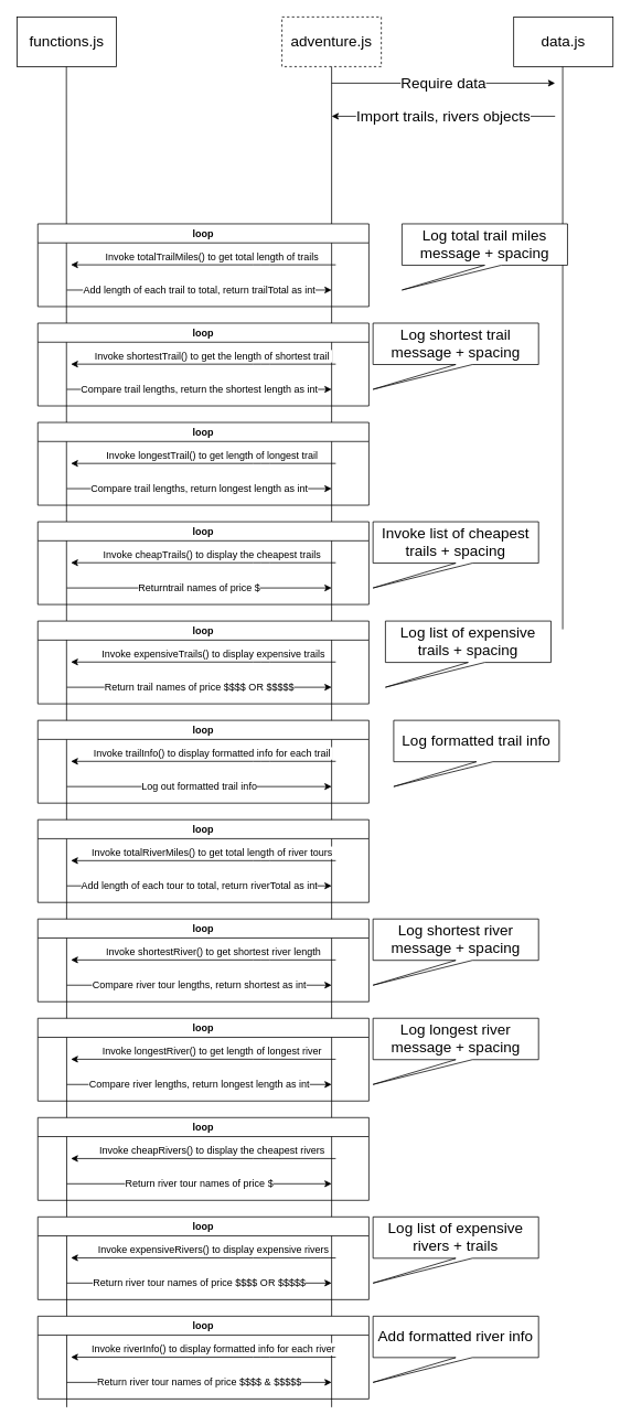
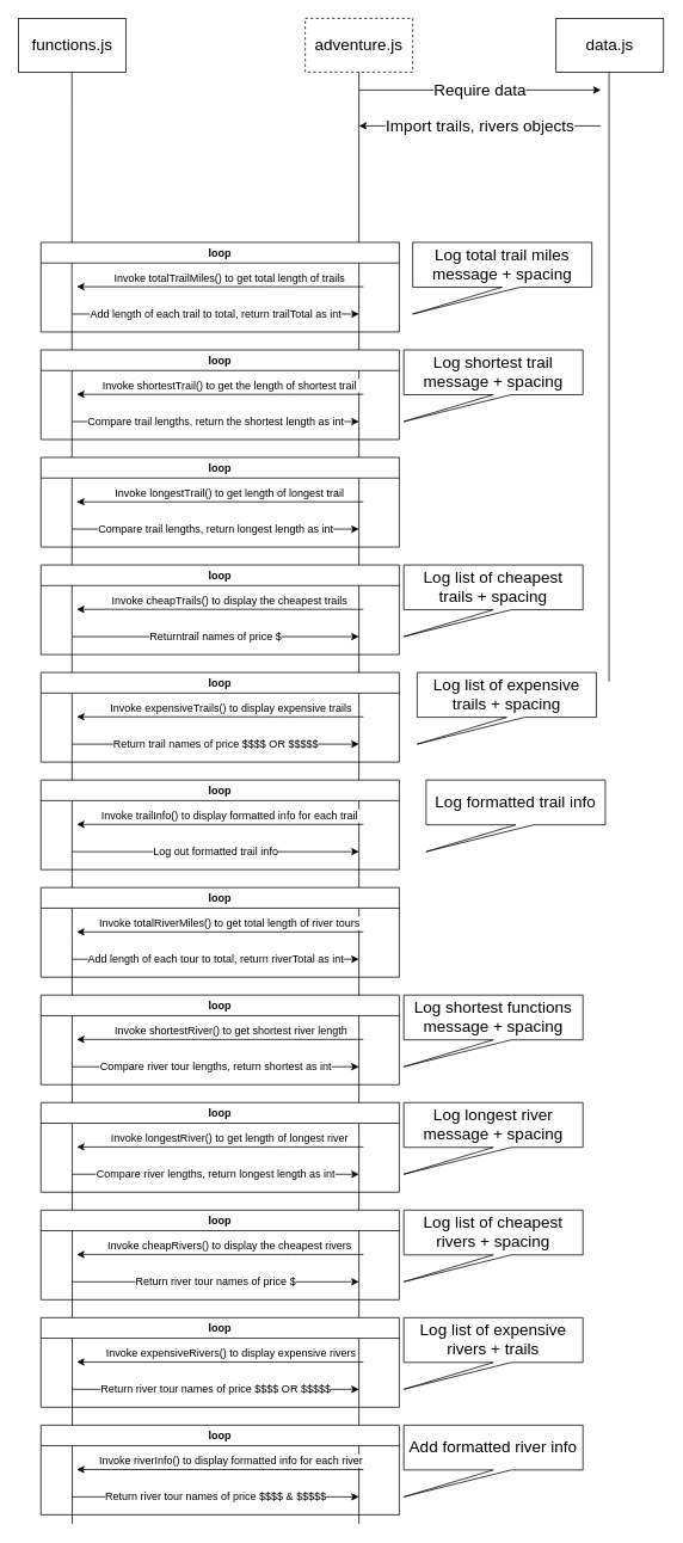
  <mxCell id="0" />
  <mxCell id="1" parent="0" />
  <mxCell id="2" value="&lt;font style=&quot;font-size: 18px;&quot;&gt;functions.js&lt;/font&gt;" style="font-size=24;rounded=0;whiteSpace=wrap;html=1;" vertex="1" parent="1"><mxGeometry y="20" width="120" height="60" as="geometry" x="20" /></mxCell>
  <mxCell id="3" value="&lt;font style=&quot;font-size: 18px;&quot;&gt;adventure.js&lt;/font&gt;" style="rounded=0;whiteSpace=wrap;html=1;dashed=1;" vertex="1" parent="1"><mxGeometry x="340" y="20" width="120" height="60" as="geometry" /></mxCell>
  <mxCell id="4" value="&lt;font style=&quot;font-size: 18px;&quot;&gt;data.js&lt;/font&gt;" style="rounded=0;whiteSpace=wrap;html=1;" vertex="1" parent="1"><mxGeometry x="620" y="20" width="120" height="60" as="geometry" /></mxCell>
  <mxCell id="5" value="" style="endArrow=none;html=1;fontSize=18;entryX=0.5;entryY=1;entryDx=0;entryDy=0;" edge="1" parent="1" target="3"><mxGeometry width="50" height="50" relative="1" as="geometry"><mxPoint x="400" y="1700" as="sourcePoint" /><mxPoint x="470" y="380" as="targetPoint" /></mxGeometry></mxCell>
  <mxCell id="6" value="" style="endArrow=none;html=1;fontSize=18;entryX=0.5;entryY=1;entryDx=0;entryDy=0;" edge="1" parent="1"><mxGeometry width="50" height="50" relative="1" as="geometry"><mxPoint x="80" y="1700" as="sourcePoint" /><mxPoint x="79.52" y="80" as="targetPoint" /></mxGeometry></mxCell>
  <mxCell id="7" value="" style="endArrow=none;html=1;fontSize=18;entryX=0.5;entryY=1;entryDx=0;entryDy=0;" edge="1" parent="1"><mxGeometry width="50" height="50" relative="1" as="geometry"><mxPoint x="679.17" y="760" as="sourcePoint" /><mxPoint x="679.17" y="80" as="targetPoint" /></mxGeometry></mxCell>
  <mxCell id="8" value="Require data" style="endArrow=classic;html=1;fontSize=18;" edge="1" parent="1"><mxGeometry width="50" height="50" relative="1" as="geometry"><mxPoint x="400" y="100" as="sourcePoint" /><mxPoint x="670" y="100" as="targetPoint" /></mxGeometry></mxCell>
  <mxCell id="9" value="Import trails, rivers objects" style="endArrow=classic;html=1;fontSize=18;" edge="1" parent="1"><mxGeometry width="50" height="50" relative="1" as="geometry"><mxPoint x="670" y="140" as="sourcePoint" /><mxPoint x="400" y="140" as="targetPoint" /></mxGeometry></mxCell>
  <mxCell id="10" value="loop" style="swimlane;whiteSpace=wrap;html=1;fontSize=12;" vertex="1" parent="1"><mxGeometry x="45" y="270" width="400" height="100" as="geometry" /></mxCell>
  <mxCell id="11" value="" style="endArrow=classic;html=1;fontSize=18;startArrow=none;" edge="1" parent="10"><mxGeometry width="50" height="50" relative="1" as="geometry"><mxPoint x="360" y="49.52" as="sourcePoint" /><mxPoint x="40" y="49.52" as="targetPoint" /><Array as="points"><mxPoint x="270" y="49.52" /></Array></mxGeometry></mxCell>
  <mxCell id="12" value="Invoke totalTrailMiles() to get total length of trails&amp;nbsp;" style="edgeLabel;html=1;align=center;verticalAlign=middle;resizable=0;points=[];fontSize=12;" vertex="1" connectable="0" parent="11"><mxGeometry x="0.021" y="1" relative="1" as="geometry"><mxPoint x="14" y="-11" as="offset" /></mxGeometry></mxCell>
  <mxCell id="13" value="Add length of each trail to total, return trailTotal as int" style="endArrow=classic;html=1;fontSize=12;" edge="1" parent="1"><mxGeometry width="50" height="50" relative="1" as="geometry"><mxPoint x="80" y="350" as="sourcePoint" /><mxPoint x="400" y="350" as="targetPoint" /></mxGeometry></mxCell>
  <mxCell id="14" value="loop" style="swimlane;whiteSpace=wrap;html=1;fontSize=12;" vertex="1" parent="1"><mxGeometry x="45" y="390" width="400" height="100" as="geometry" /></mxCell>
  <mxCell id="15" value="" style="endArrow=classic;html=1;fontSize=18;startArrow=none;" edge="1" parent="14"><mxGeometry width="50" height="50" relative="1" as="geometry"><mxPoint x="360" y="49.52" as="sourcePoint" /><mxPoint x="40" y="49.52" as="targetPoint" /><Array as="points"><mxPoint x="270" y="49.52" /></Array></mxGeometry></mxCell>
  <mxCell id="16" value="Invoke shortestTrail() to get the length of shortest trail&amp;nbsp;" style="edgeLabel;html=1;align=center;verticalAlign=middle;resizable=0;points=[];fontSize=12;" vertex="1" connectable="0" parent="15"><mxGeometry x="0.021" y="1" relative="1" as="geometry"><mxPoint x="14" y="-11" as="offset" /></mxGeometry></mxCell>
  <mxCell id="17" value="Compare trail lengths, return the shortest length as int" style="endArrow=classic;html=1;fontSize=12;" edge="1" parent="1"><mxGeometry width="50" height="50" relative="1" as="geometry"><mxPoint x="80" y="470" as="sourcePoint" /><mxPoint x="400" y="470" as="targetPoint" /></mxGeometry></mxCell>
  <mxCell id="18" value="loop" style="swimlane;whiteSpace=wrap;html=1;fontSize=12;" vertex="1" parent="1"><mxGeometry x="45" y="510" width="400" height="100" as="geometry" /></mxCell>
  <mxCell id="19" value="" style="endArrow=classic;html=1;fontSize=18;startArrow=none;" edge="1" parent="18"><mxGeometry width="50" height="50" relative="1" as="geometry"><mxPoint x="360" y="49.52" as="sourcePoint" /><mxPoint x="40" y="49.52" as="targetPoint" /><Array as="points"><mxPoint x="270" y="49.52" /></Array></mxGeometry></mxCell>
  <mxCell id="20" value="Invoke longestTrail() to get length of longest trail&amp;nbsp;" style="edgeLabel;html=1;align=center;verticalAlign=middle;resizable=0;points=[];fontSize=12;" vertex="1" connectable="0" parent="19"><mxGeometry x="0.021" y="1" relative="1" as="geometry"><mxPoint x="14" y="-11" as="offset" /></mxGeometry></mxCell>
  <mxCell id="21" value="Compare trail lengths, return longest length as int" style="endArrow=classic;html=1;fontSize=12;" edge="1" parent="1"><mxGeometry width="50" height="50" relative="1" as="geometry"><mxPoint x="80" y="590" as="sourcePoint" /><mxPoint x="400" y="590" as="targetPoint" /></mxGeometry></mxCell>
  <mxCell id="22" value="loop" style="swimlane;whiteSpace=wrap;html=1;fontSize=12;" vertex="1" parent="1"><mxGeometry x="45" y="990" width="400" height="100" as="geometry" /></mxCell>
  <mxCell id="23" value="" style="endArrow=classic;html=1;fontSize=18;startArrow=none;" edge="1" parent="22"><mxGeometry width="50" height="50" relative="1" as="geometry"><mxPoint x="360" y="49.52" as="sourcePoint" /><mxPoint x="40" y="49.52" as="targetPoint" /><Array as="points"><mxPoint x="270" y="49.52" /></Array></mxGeometry></mxCell>
  <mxCell id="24" value="Invoke totalRiverMiles() to get total length of river tours&amp;nbsp;" style="edgeLabel;html=1;align=center;verticalAlign=middle;resizable=0;points=[];fontSize=12;" vertex="1" connectable="0" parent="23"><mxGeometry x="0.021" y="1" relative="1" as="geometry"><mxPoint x="14" y="-11" as="offset" /></mxGeometry></mxCell>
  <mxCell id="25" value="Add length of each tour to total, return riverTotal as int" style="endArrow=classic;html=1;fontSize=12;" edge="1" parent="1"><mxGeometry width="50" height="50" relative="1" as="geometry"><mxPoint x="80" y="1070" as="sourcePoint" /><mxPoint x="400" y="1070" as="targetPoint" /></mxGeometry></mxCell>
  <mxCell id="26" value="loop" style="swimlane;whiteSpace=wrap;html=1;fontSize=12;" vertex="1" parent="1"><mxGeometry x="45" y="1110" width="400" height="100" as="geometry" /></mxCell>
  <mxCell id="27" value="" style="endArrow=classic;html=1;fontSize=18;startArrow=none;" edge="1" parent="26"><mxGeometry width="50" height="50" relative="1" as="geometry"><mxPoint x="360" y="49.52" as="sourcePoint" /><mxPoint x="40" y="49.52" as="targetPoint" /><Array as="points"><mxPoint x="270" y="49.52" /></Array></mxGeometry></mxCell>
  <mxCell id="28" value="Invoke shortestRiver() to get shortest river length" style="edgeLabel;html=1;align=center;verticalAlign=middle;resizable=0;points=[];fontSize=12;" vertex="1" connectable="0" parent="27"><mxGeometry x="0.021" y="1" relative="1" as="geometry"><mxPoint x="14" y="-11" as="offset" /></mxGeometry></mxCell>
  <mxCell id="29" value="Compare river tour lengths, return shortest as int" style="endArrow=classic;html=1;fontSize=12;" edge="1" parent="1"><mxGeometry width="50" height="50" relative="1" as="geometry"><mxPoint x="80" y="1190" as="sourcePoint" /><mxPoint x="400" y="1190" as="targetPoint" /></mxGeometry></mxCell>
  <mxCell id="30" value="loop" style="swimlane;whiteSpace=wrap;html=1;fontSize=12;" vertex="1" parent="1"><mxGeometry x="45" y="1230" width="400" height="100" as="geometry" /></mxCell>
  <mxCell id="31" value="" style="endArrow=classic;html=1;fontSize=18;startArrow=none;" edge="1" parent="30"><mxGeometry width="50" height="50" relative="1" as="geometry"><mxPoint x="360" y="49.52" as="sourcePoint" /><mxPoint x="40" y="49.52" as="targetPoint" /><Array as="points"><mxPoint x="270" y="49.52" /></Array></mxGeometry></mxCell>
  <mxCell id="32" value="Invoke longestRiver() to get length of longest river&amp;nbsp;" style="edgeLabel;html=1;align=center;verticalAlign=middle;resizable=0;points=[];fontSize=12;" vertex="1" connectable="0" parent="31"><mxGeometry x="0.021" y="1" relative="1" as="geometry"><mxPoint x="14" y="-11" as="offset" /></mxGeometry></mxCell>
  <mxCell id="33" value="Compare river lengths, return longest length as int" style="endArrow=classic;html=1;fontSize=12;" edge="1" parent="1"><mxGeometry width="50" height="50" relative="1" as="geometry"><mxPoint x="80" y="1310" as="sourcePoint" /><mxPoint x="400" y="1310" as="targetPoint" /></mxGeometry></mxCell>
  <mxCell id="34" value="loop" style="swimlane;whiteSpace=wrap;html=1;fontSize=12;" vertex="1" parent="1"><mxGeometry x="45" y="630" width="400" height="100" as="geometry" /></mxCell>
  <mxCell id="35" value="" style="endArrow=classic;html=1;fontSize=18;startArrow=none;" edge="1" parent="34"><mxGeometry width="50" height="50" relative="1" as="geometry"><mxPoint x="360" y="49.52" as="sourcePoint" /><mxPoint x="40" y="49.52" as="targetPoint" /><Array as="points"><mxPoint x="270" y="49.52" /></Array></mxGeometry></mxCell>
  <mxCell id="36" value="Invoke cheapTrails() to display the cheapest trails&amp;nbsp;" style="edgeLabel;html=1;align=center;verticalAlign=middle;resizable=0;points=[];fontSize=12;" vertex="1" connectable="0" parent="35"><mxGeometry x="0.021" y="1" relative="1" as="geometry"><mxPoint x="14" y="-11" as="offset" /></mxGeometry></mxCell>
  <mxCell id="37" value="Returntrail names of price $" style="endArrow=classic;html=1;fontSize=12;" edge="1" parent="1"><mxGeometry width="50" height="50" relative="1" as="geometry"><mxPoint x="80" y="710" as="sourcePoint" /><mxPoint x="400" y="710" as="targetPoint" /><mxPoint as="offset" /></mxGeometry></mxCell>
  <mxCell id="38" value="loop" style="swimlane;whiteSpace=wrap;html=1;fontSize=12;" vertex="1" parent="1"><mxGeometry x="45" y="750" width="400" height="100" as="geometry" /></mxCell>
  <mxCell id="39" value="" style="endArrow=classic;html=1;fontSize=18;startArrow=none;" edge="1" parent="38"><mxGeometry width="50" height="50" relative="1" as="geometry"><mxPoint x="360" y="49.52" as="sourcePoint" /><mxPoint x="40" y="49.52" as="targetPoint" /><Array as="points"><mxPoint x="270" y="49.52" /></Array></mxGeometry></mxCell>
  <mxCell id="40" value="Invoke expensiveTrails() to display expensive trails" style="edgeLabel;html=1;align=center;verticalAlign=middle;resizable=0;points=[];fontSize=12;" vertex="1" connectable="0" parent="39"><mxGeometry x="0.021" y="1" relative="1" as="geometry"><mxPoint x="14" y="-11" as="offset" /></mxGeometry></mxCell>
  <mxCell id="41" value="Return trail names of price $$$$ OR $$$$$" style="endArrow=classic;html=1;fontSize=12;" edge="1" parent="1"><mxGeometry width="50" height="50" relative="1" as="geometry"><mxPoint x="80" y="830" as="sourcePoint" /><mxPoint x="400" y="830" as="targetPoint" /></mxGeometry></mxCell>
  <mxCell id="42" value="loop" style="swimlane;whiteSpace=wrap;html=1;fontSize=12;" vertex="1" parent="1"><mxGeometry x="45" y="1350" width="400" height="100" as="geometry" /></mxCell>
  <mxCell id="43" value="" style="endArrow=classic;html=1;fontSize=18;startArrow=none;" edge="1" parent="42"><mxGeometry width="50" height="50" relative="1" as="geometry"><mxPoint x="360" y="49.52" as="sourcePoint" /><mxPoint x="40" y="49.52" as="targetPoint" /><Array as="points"><mxPoint x="270" y="49.52" /></Array></mxGeometry></mxCell>
  <mxCell id="44" value="Invoke cheapRivers() to display the cheapest rivers&amp;nbsp;" style="edgeLabel;html=1;align=center;verticalAlign=middle;resizable=0;points=[];fontSize=12;" vertex="1" connectable="0" parent="43"><mxGeometry x="0.021" y="1" relative="1" as="geometry"><mxPoint x="14" y="-11" as="offset" /></mxGeometry></mxCell>
  <mxCell id="45" value="Return river tour names of price $" style="endArrow=classic;html=1;fontSize=12;" edge="1" parent="1"><mxGeometry width="50" height="50" relative="1" as="geometry"><mxPoint x="80" y="1430" as="sourcePoint" /><mxPoint x="400" y="1430" as="targetPoint" /></mxGeometry></mxCell>
  <mxCell id="46" value="loop" style="swimlane;whiteSpace=wrap;html=1;fontSize=12;" vertex="1" parent="1"><mxGeometry x="45" y="1470" width="400" height="100" as="geometry" /></mxCell>
  <mxCell id="47" value="" style="endArrow=classic;html=1;fontSize=18;startArrow=none;" edge="1" parent="46"><mxGeometry width="50" height="50" relative="1" as="geometry"><mxPoint x="360" y="49.52" as="sourcePoint" /><mxPoint x="40" y="49.52" as="targetPoint" /><Array as="points"><mxPoint x="270" y="49.52" /></Array></mxGeometry></mxCell>
  <mxCell id="48" value="Invoke expensiveRivers() to display expensive rivers" style="edgeLabel;html=1;align=center;verticalAlign=middle;resizable=0;points=[];fontSize=12;" vertex="1" connectable="0" parent="47"><mxGeometry x="0.021" y="1" relative="1" as="geometry"><mxPoint x="14" y="-11" as="offset" /></mxGeometry></mxCell>
  <mxCell id="49" value="Return river tour names of price $$$$ OR $$$$$" style="endArrow=classic;html=1;fontSize=12;" edge="1" parent="1"><mxGeometry width="50" height="50" relative="1" as="geometry"><mxPoint x="80" y="1550" as="sourcePoint" /><mxPoint x="400" y="1550" as="targetPoint" /></mxGeometry></mxCell>
  <mxCell id="50" value="loop" style="swimlane;whiteSpace=wrap;html=1;fontSize=12;" vertex="1" parent="1"><mxGeometry x="45" y="870" width="400" height="100" as="geometry" /></mxCell>
  <mxCell id="51" value="" style="endArrow=classic;html=1;fontSize=18;startArrow=none;" edge="1" parent="50"><mxGeometry width="50" height="50" relative="1" as="geometry"><mxPoint x="360" y="49.52" as="sourcePoint" /><mxPoint x="40" y="49.52" as="targetPoint" /><Array as="points"><mxPoint x="270" y="49.52" /></Array></mxGeometry></mxCell>
  <mxCell id="52" value="Invoke trailInfo() to display formatted info for each trail&amp;nbsp;" style="edgeLabel;html=1;align=center;verticalAlign=middle;resizable=0;points=[];fontSize=12;" vertex="1" connectable="0" parent="51"><mxGeometry x="0.021" y="1" relative="1" as="geometry"><mxPoint x="14" y="-11" as="offset" /></mxGeometry></mxCell>
  <mxCell id="53" value="Log out formatted trail info" style="endArrow=classic;html=1;fontSize=12;" edge="1" parent="1"><mxGeometry width="50" height="50" relative="1" as="geometry"><mxPoint x="80" y="950" as="sourcePoint" /><mxPoint x="400" y="950" as="targetPoint" /></mxGeometry></mxCell>
  <mxCell id="54" value="loop" style="swimlane;whiteSpace=wrap;html=1;fontSize=12;" vertex="1" parent="1"><mxGeometry x="45" y="1590" width="400" height="100" as="geometry" /></mxCell>
  <mxCell id="55" value="" style="endArrow=classic;html=1;fontSize=18;startArrow=none;" edge="1" parent="54"><mxGeometry width="50" height="50" relative="1" as="geometry"><mxPoint x="360" y="49.52" as="sourcePoint" /><mxPoint x="40" y="49.52" as="targetPoint" /><Array as="points"><mxPoint x="270" y="49.52" /></Array></mxGeometry></mxCell>
  <mxCell id="56" value="Invoke riverInfo() to display formatted info for each river" style="edgeLabel;html=1;align=center;verticalAlign=middle;resizable=0;points=[];fontSize=12;" vertex="1" connectable="0" parent="55"><mxGeometry x="0.021" y="1" relative="1" as="geometry"><mxPoint x="14" y="-11" as="offset" /></mxGeometry></mxCell>
  <mxCell id="57" value="Return river tour names of price $$$$ &amp;amp; $$$$$" style="endArrow=classic;html=1;fontSize=12;" edge="1" parent="1"><mxGeometry width="50" height="50" relative="1" as="geometry"><mxPoint x="80" y="1670" as="sourcePoint" /><mxPoint x="400" y="1670" as="targetPoint" /></mxGeometry></mxCell>
- <mxCell id="58" value="&lt;font style=&quot;font-size: 18px;&quot;&gt;Log total trail miles message + spacing&lt;/font&gt;" style="shape=callout;whiteSpace=wrap;html=1;perimeter=calloutPerimeter;fontSize=12;position2=0;" vertex="1" parent="1"><mxGeometry x="485" y="270" width="200" height="80" as="geometry" /></mxCell>
+ <mxCell id="58" value="&lt;font style=&quot;font-size: 18px;&quot;&gt;Log total trail miles message + spacing&lt;/font&gt;" style="shape=callout;whiteSpace=wrap;html=1;perimeter=calloutPerimeter;fontSize=12;position2=0;" vertex="1" parent="1"><mxGeometry x="460" y="270" width="200" height="80" as="geometry" /></mxCell>
  <mxCell id="59" value="&lt;font style=&quot;font-size: 18px;&quot;&gt;Log shortest trail message + spacing&lt;/font&gt;" style="shape=callout;whiteSpace=wrap;html=1;perimeter=calloutPerimeter;fontSize=12;position2=0;" vertex="1" parent="1"><mxGeometry x="450" y="390" width="200" height="80" as="geometry" /></mxCell>
- <mxCell id="60" value="&lt;font style=&quot;font-size: 18px;&quot;&gt;Log shortest river message + spacing&lt;/font&gt;" style="shape=callout;whiteSpace=wrap;html=1;perimeter=calloutPerimeter;fontSize=12;position2=0;" vertex="1" parent="1"><mxGeometry x="450" y="1110" width="200" height="80" as="geometry" /></mxCell>
+ <mxCell id="60" value="&lt;font style=&quot;font-size: 18px;&quot;&gt;Log shortest functions message + spacing&lt;/font&gt;" style="shape=callout;whiteSpace=wrap;html=1;perimeter=calloutPerimeter;fontSize=12;position2=0;" vertex="1" parent="1"><mxGeometry x="450" y="1110" width="200" height="80" as="geometry" /></mxCell>
  <mxCell id="61" value="&lt;font style=&quot;font-size: 18px;&quot;&gt;Log longest river message + spacing&lt;/font&gt;" style="shape=callout;whiteSpace=wrap;html=1;perimeter=calloutPerimeter;fontSize=12;position2=0;" vertex="1" parent="1"><mxGeometry x="450" y="1230" width="200" height="80" as="geometry" /></mxCell>
- <mxCell id="62" value="&lt;font style=&quot;font-size: 18px;&quot;&gt;Invoke list of cheapest trails + spacing&lt;/font&gt;" style="shape=callout;whiteSpace=wrap;html=1;perimeter=calloutPerimeter;fontSize=12;position2=0;" vertex="1" parent="1"><mxGeometry x="450" y="630" width="200" height="80" as="geometry" /></mxCell>
+ <mxCell id="62" value="&lt;font style=&quot;font-size: 18px;&quot;&gt;Log list of cheapest trails + spacing&lt;/font&gt;" style="shape=callout;whiteSpace=wrap;html=1;perimeter=calloutPerimeter;fontSize=12;position2=0;" vertex="1" parent="1"><mxGeometry x="450" y="630" width="200" height="80" as="geometry" /></mxCell>
  <mxCell id="63" value="&lt;font style=&quot;font-size: 18px;&quot;&gt;Log list of expensive trails + spacing&lt;/font&gt;" style="shape=callout;whiteSpace=wrap;html=1;perimeter=calloutPerimeter;fontSize=12;position2=0;" vertex="1" parent="1"><mxGeometry x="465" y="750" width="200" height="80" as="geometry" /></mxCell>
+ <mxCell id="64" value="&lt;font style=&quot;font-size: 18px;&quot;&gt;Log list of cheapest rivers + spacing&lt;/font&gt;" style="shape=callout;whiteSpace=wrap;html=1;perimeter=calloutPerimeter;fontSize=12;position2=0;" vertex="1" parent="1"><mxGeometry x="450" y="1350" width="200" height="80" as="geometry" /></mxCell>
  <mxCell id="65" value="&lt;font style=&quot;font-size: 18px;&quot;&gt;Log list of expensive rivers + trails&lt;/font&gt;" style="shape=callout;whiteSpace=wrap;html=1;perimeter=calloutPerimeter;fontSize=12;position2=0;" vertex="1" parent="1"><mxGeometry x="450" y="1470" width="200" height="80" as="geometry" /></mxCell>
  <mxCell id="66" value="&lt;font style=&quot;font-size: 18px;&quot;&gt;Log formatted trail info&lt;/font&gt;" style="shape=callout;whiteSpace=wrap;html=1;perimeter=calloutPerimeter;fontSize=12;position2=0;" vertex="1" parent="1"><mxGeometry x="475" y="870" width="200" height="80" as="geometry" /></mxCell>
  <mxCell id="67" value="&lt;font style=&quot;font-size: 18px;&quot;&gt;Add formatted river info&lt;/font&gt;" style="shape=callout;whiteSpace=wrap;html=1;perimeter=calloutPerimeter;fontSize=12;position2=0;" vertex="1" parent="1"><mxGeometry x="450" y="1590" width="200" height="80" as="geometry" /></mxCell>
